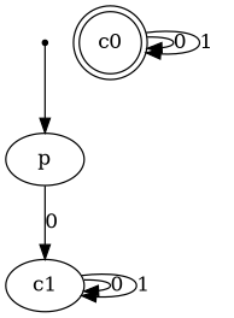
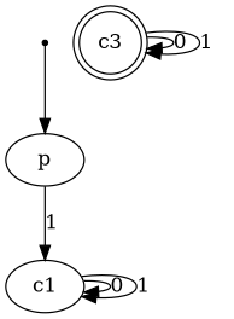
  digraph {
    rankdir=TB
    node [shape=oval]
    _qi [shape=point]
    p
    c1
-   c0 [shape=doublecircle]
+   c0 [shape=doublecircle label=c3]
    _qi -> p
-   p -> c1 [label=0]
+   p -> c1 [label=1]
    c1 -> c1 [label=0]
    c1 -> c1 [label=1]
    c0 -> c0 [label=0]
    c0 -> c0 [label=1]
  }
